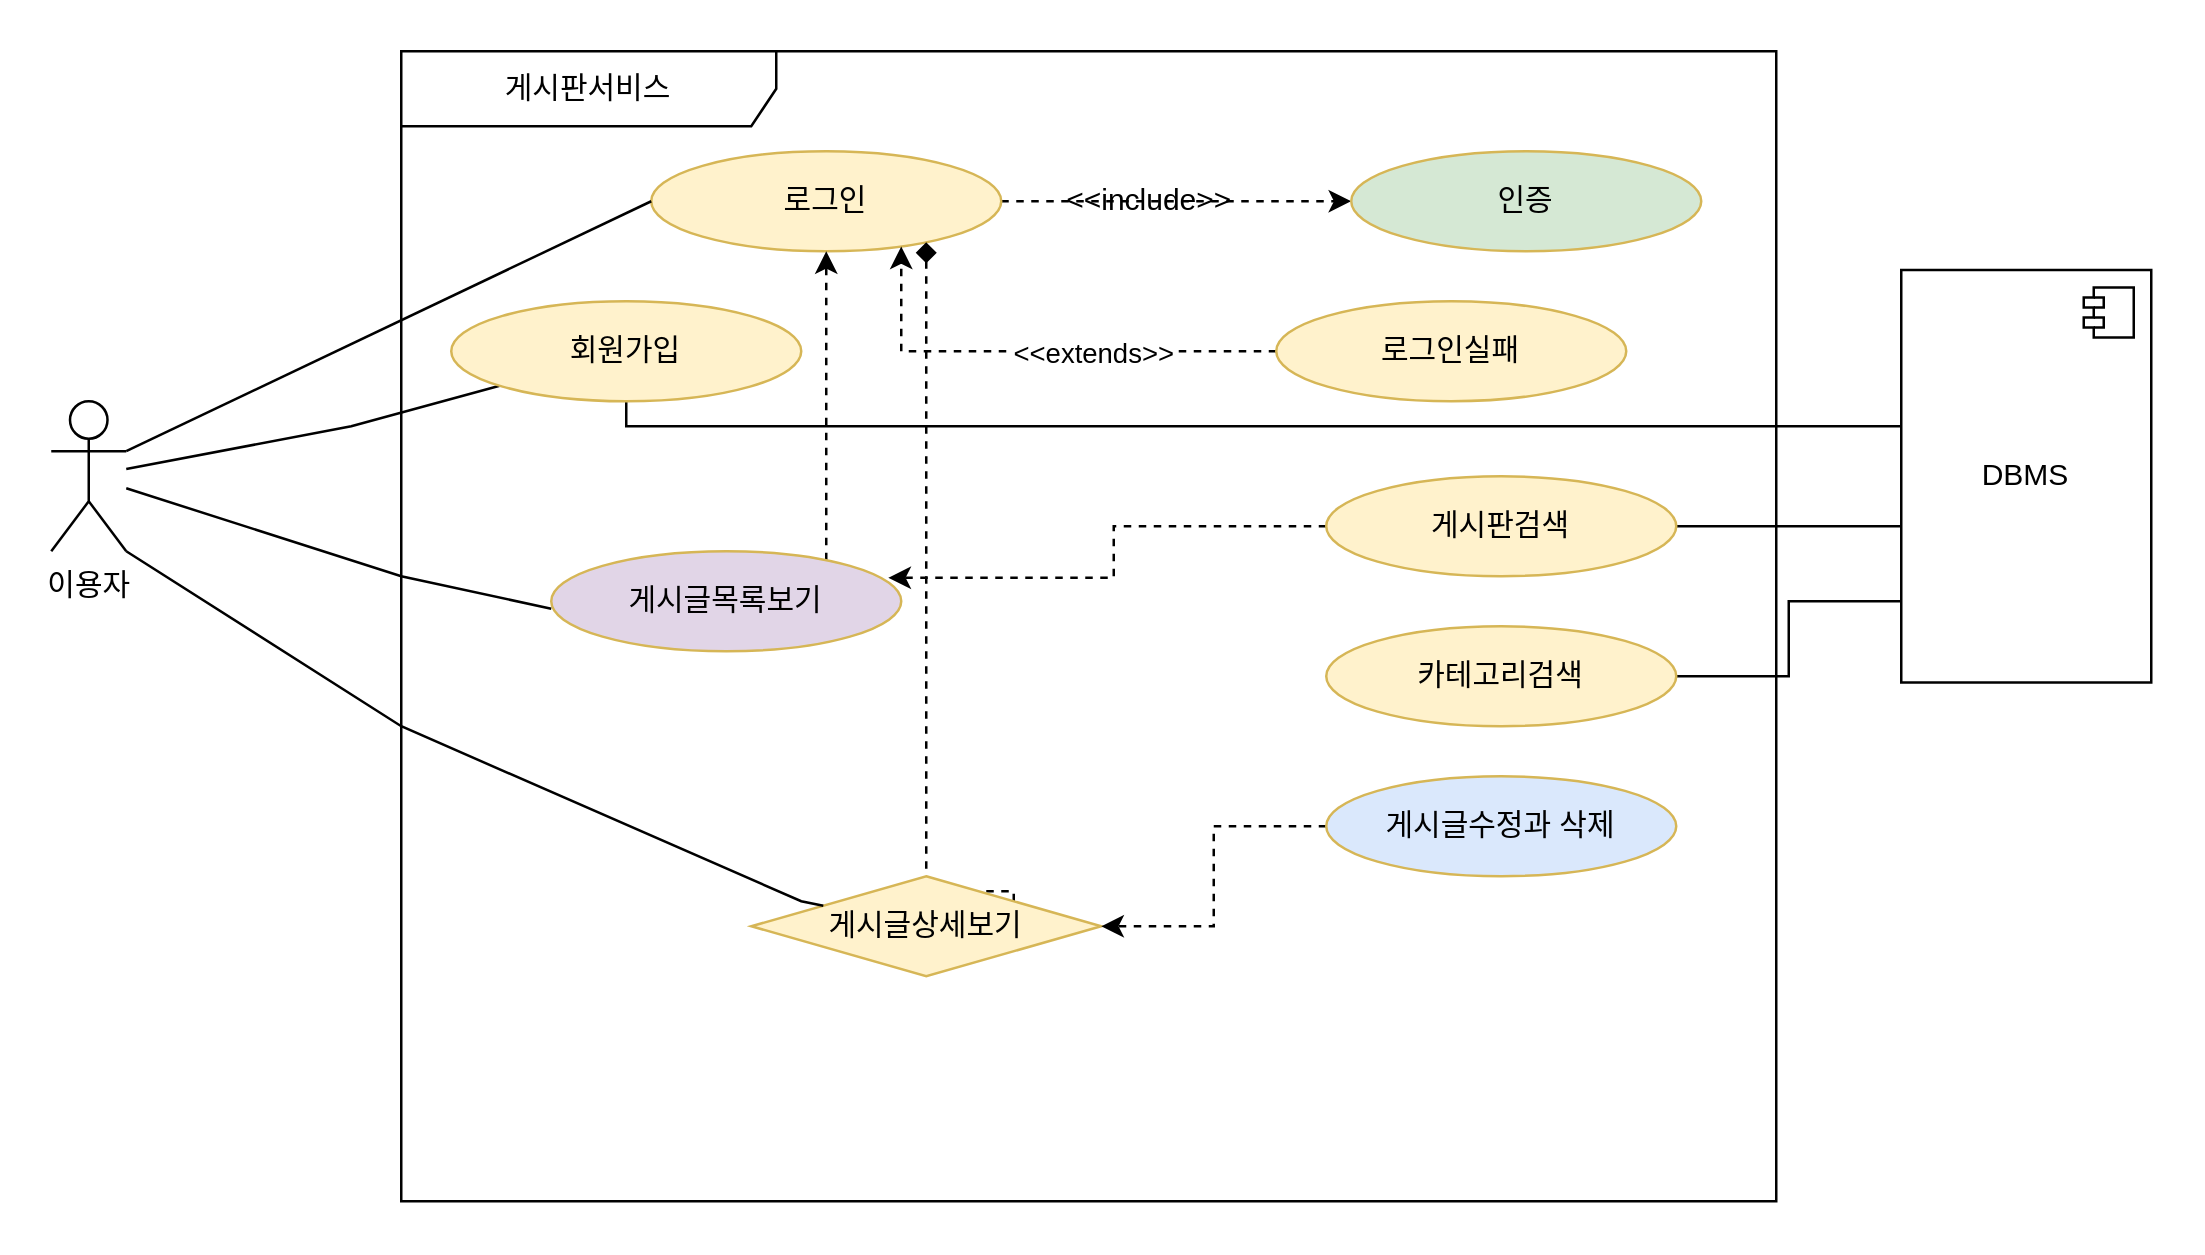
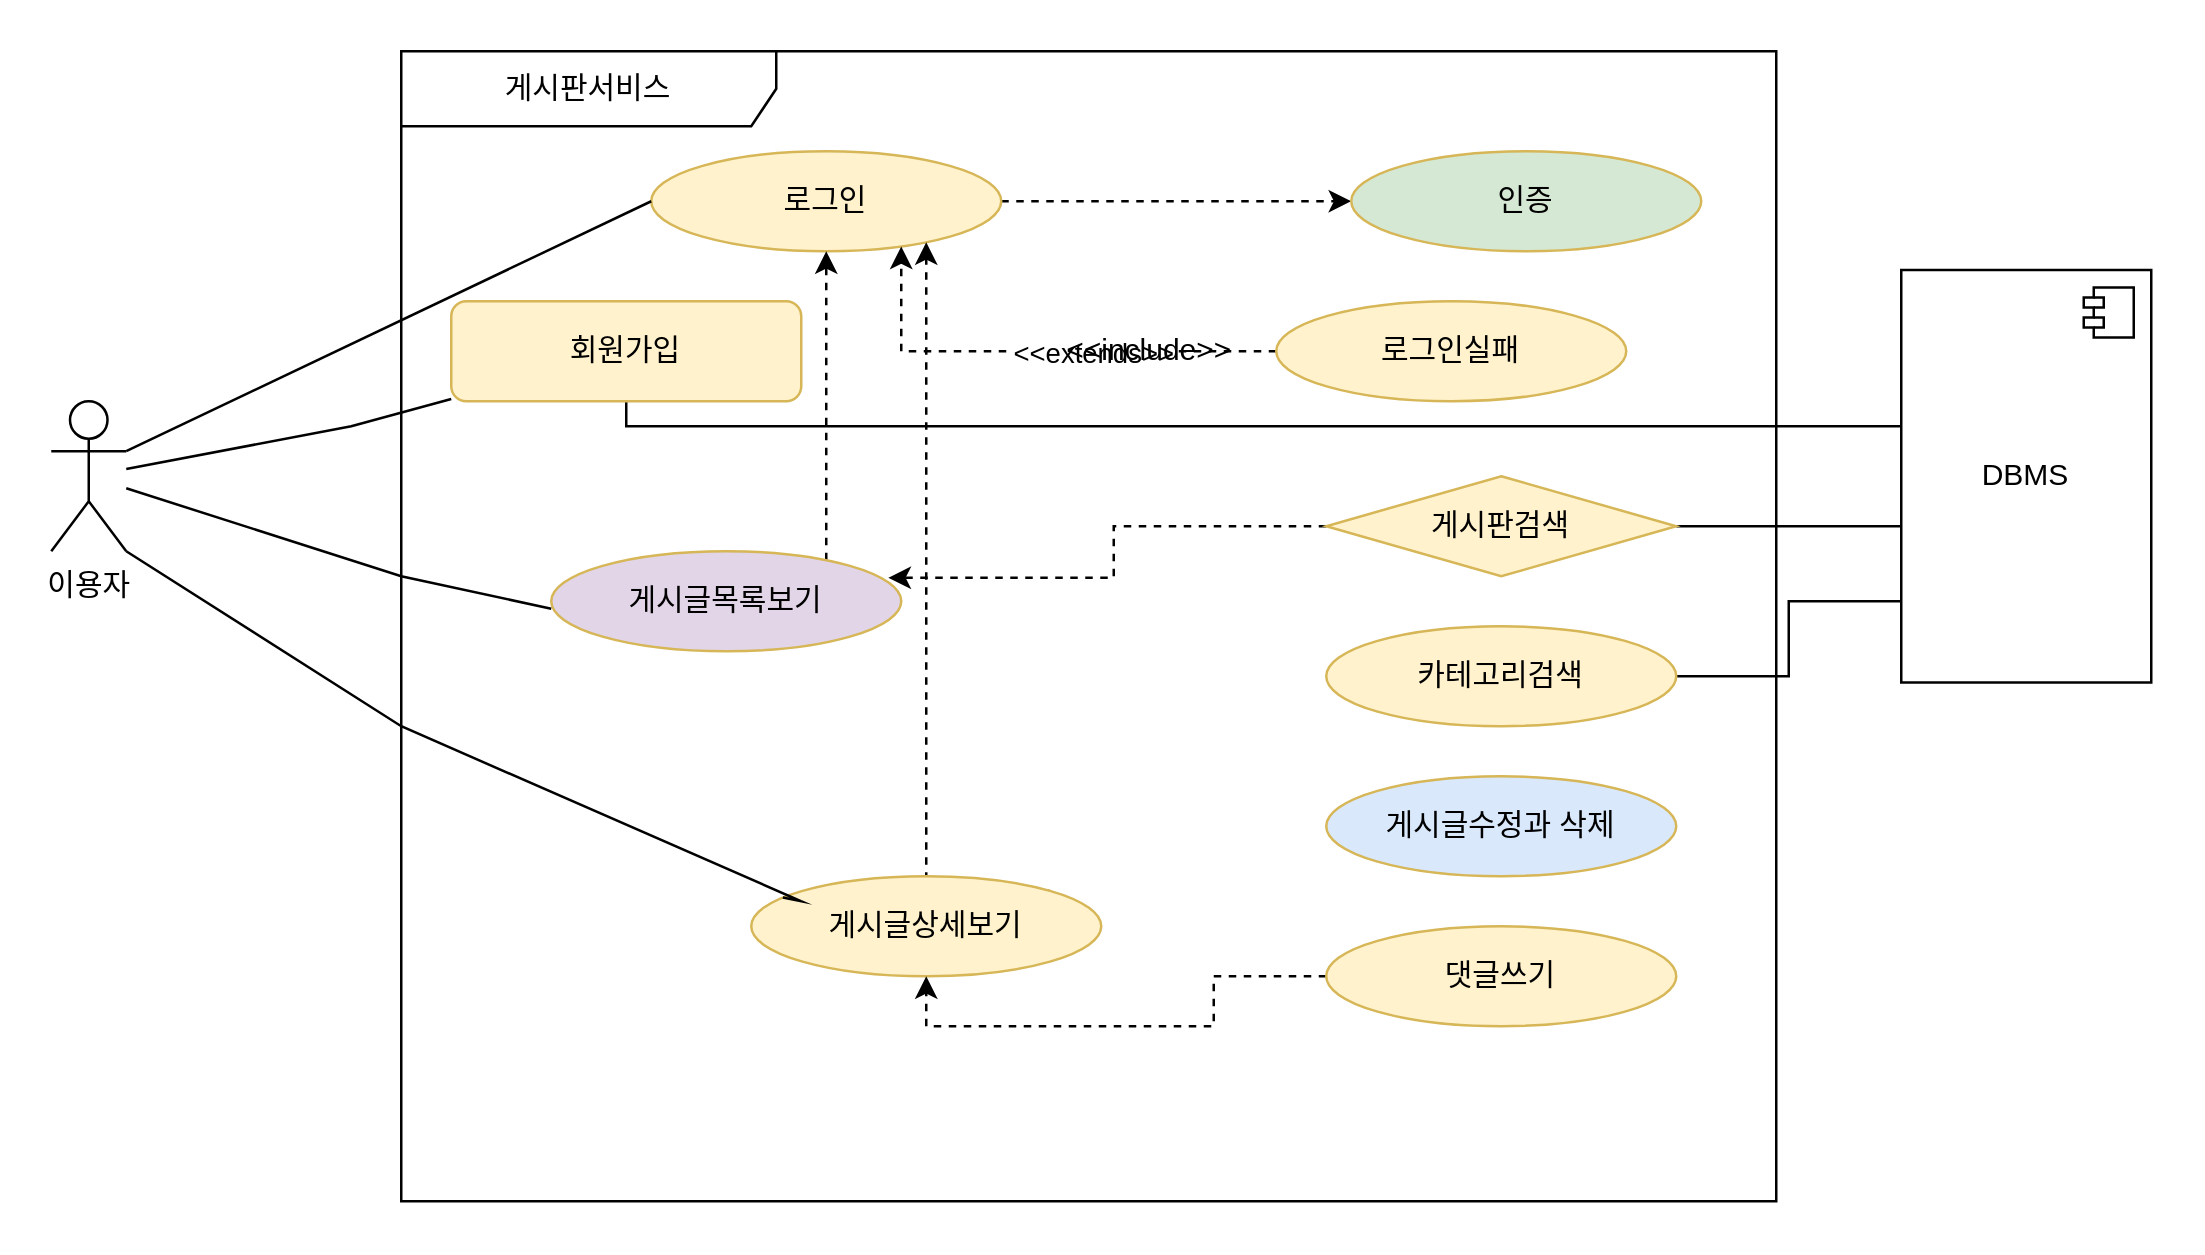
  <mxCell id="0" />
  <mxCell id="1" parent="0" />
  <mxCell id="2" value="이용자" style="shape=umlActor;verticalLabelPosition=bottom;verticalAlign=top;html=1;outlineConnect=0;" vertex="1" parent="1"><mxGeometry x="20" y="160" width="30" height="60" as="geometry" /></mxCell>
  <mxCell id="3" value="게시판서비스" style="shape=umlFrame;whiteSpace=wrap;html=1;pointerEvents=0;width=150;height=30;" vertex="1" parent="1"><mxGeometry x="160" y="20" width="550" height="460" as="geometry" /></mxCell>
  <mxCell id="4" style="edgeStyle=orthogonalEdgeStyle;rounded=0;orthogonalLoop=1;jettySize=auto;html=1;dashed=1;" edge="1" parent="1" source="5" target="9"><mxGeometry relative="1" as="geometry"><Array as="points"><mxPoint x="510" y="80" /><mxPoint x="510" y="80" /></Array></mxGeometry></mxCell>
  <mxCell id="5" value="로그인" style="ellipse;whiteSpace=wrap;html=1;fillColor=#fff2cc;strokeColor=#d6b656;" vertex="1" parent="1"><mxGeometry x="260" y="60" width="140" height="40" as="geometry" /></mxCell>
  <mxCell id="6" style="rounded=0;orthogonalLoop=1;jettySize=auto;html=1;endArrow=none;endFill=0;" edge="1" parent="1" source="8" target="2"><mxGeometry relative="1" as="geometry"><Array as="points"><mxPoint x="140" y="170" /></Array></mxGeometry></mxCell>
  <mxCell id="7" style="edgeStyle=orthogonalEdgeStyle;rounded=0;orthogonalLoop=1;jettySize=auto;html=1;entryX=0.1;entryY=0.379;entryDx=0;entryDy=0;entryPerimeter=0;" edge="1" parent="1" source="8" target="30"><mxGeometry relative="1" as="geometry"><Array as="points"><mxPoint x="250" y="170" /></Array></mxGeometry></mxCell>
- <mxCell id="8" value="회원가입" style="ellipse;whiteSpace=wrap;html=1;fillColor=#fff2cc;strokeColor=#d6b656;" vertex="1" parent="1"><mxGeometry x="180" y="120" width="140" height="40" as="geometry" /></mxCell>
+ <mxCell id="8" value="회원가입" style="whiteSpace=wrap;html=1;fillColor=#fff2cc;strokeColor=#d6b656;rounded=1;" vertex="1" parent="1"><mxGeometry x="180" y="120" width="140" height="40" as="geometry" /></mxCell>
  <mxCell id="9" value="인증" style="ellipse;whiteSpace=wrap;html=1;fillColor=#d5e8d4;strokeColor=#d6b656;" vertex="1" parent="1"><mxGeometry x="540" y="60" width="140" height="40" as="geometry" /></mxCell>
  <mxCell id="10" style="edgeStyle=orthogonalEdgeStyle;rounded=0;orthogonalLoop=1;jettySize=auto;html=1;dashed=1;exitX=0;exitY=0.5;exitDx=0;exitDy=0;" edge="1" parent="1" source="12" target="5"><mxGeometry relative="1" as="geometry"><Array as="points"><mxPoint x="360" y="140" /></Array></mxGeometry></mxCell>
  <mxCell id="11" value="&amp;lt;&amp;lt;extends&amp;gt;&amp;gt;" style="edgeLabel;html=1;align=center;verticalAlign=middle;resizable=0;points=[];" vertex="1" connectable="0" parent="10"><mxGeometry x="0.096" y="-4" relative="1" as="geometry"><mxPoint x="31" y="4" as="offset" /></mxGeometry></mxCell>
  <mxCell id="12" value="로그인실패" style="ellipse;whiteSpace=wrap;html=1;fillColor=#fff2cc;strokeColor=#d6b656;" vertex="1" parent="1"><mxGeometry x="510" y="120" width="140" height="40" as="geometry" /></mxCell>
  <mxCell id="13" style="edgeStyle=orthogonalEdgeStyle;rounded=0;orthogonalLoop=1;jettySize=auto;html=1;strokeColor=default;dashed=1;" edge="1" parent="1" source="14" target="5"><mxGeometry relative="1" as="geometry"><Array as="points"><mxPoint x="330" y="190" /><mxPoint x="330" y="190" /></Array></mxGeometry></mxCell>
  <mxCell id="14" value="게시글목록보기" style="ellipse;whiteSpace=wrap;html=1;fillColor=#e1d5e7;strokeColor=#d6b656;" vertex="1" parent="1"><mxGeometry x="220" y="220" width="140" height="40" as="geometry" /></mxCell>
- <mxCell id="15" style="edgeStyle=orthogonalEdgeStyle;rounded=0;orthogonalLoop=1;jettySize=auto;html=1;exitX=1;exitY=0;exitDx=0;exitDy=0;dashed=1;endArrow=diamond;" edge="1" parent="1" source="16" target="5"><mxGeometry relative="1" as="geometry"><Array as="points"><mxPoint x="370" y="356" /></Array></mxGeometry></mxCell>
- <mxCell id="16" value="게시글상세보기" style="rhombus;whiteSpace=wrap;html=1;fillColor=#fff2cc;strokeColor=#d6b656;" vertex="1" parent="1"><mxGeometry x="300" y="350" width="140" height="40" as="geometry" /></mxCell>
+ <mxCell id="15" style="edgeStyle=orthogonalEdgeStyle;rounded=0;orthogonalLoop=1;jettySize=auto;html=1;exitX=1;exitY=0;exitDx=0;exitDy=0;dashed=1;" edge="1" parent="1" source="16" target="5"><mxGeometry relative="1" as="geometry"><Array as="points"><mxPoint x="370" y="356" /></Array></mxGeometry></mxCell>
+ <mxCell id="16" value="게시글상세보기" style="ellipse;whiteSpace=wrap;html=1;fillColor=#fff2cc;strokeColor=#d6b656;" vertex="1" parent="1"><mxGeometry x="300" y="350" width="140" height="40" as="geometry" /></mxCell>
  <mxCell id="17" style="edgeStyle=orthogonalEdgeStyle;rounded=0;orthogonalLoop=1;jettySize=auto;html=1;entryX=0.963;entryY=0.265;entryDx=0;entryDy=0;entryPerimeter=0;dashed=1;" edge="1" parent="1" source="19" target="14"><mxGeometry relative="1" as="geometry" /></mxCell>
  <mxCell id="18" value="" style="edgeStyle=orthogonalEdgeStyle;rounded=0;orthogonalLoop=1;jettySize=auto;html=1;endArrow=none;endFill=0;" edge="1" parent="1" source="19" target="30"><mxGeometry relative="1" as="geometry"><Array as="points"><mxPoint x="740" y="210" /><mxPoint x="740" y="210" /></Array></mxGeometry></mxCell>
- <mxCell id="19" value="게시판검색" style="ellipse;whiteSpace=wrap;html=1;fillColor=#fff2cc;strokeColor=#d6b656;" vertex="1" parent="1"><mxGeometry x="530" y="190" width="140" height="40" as="geometry" /></mxCell>
+ <mxCell id="19" value="게시판검색" style="rhombus;whiteSpace=wrap;html=1;fillColor=#fff2cc;strokeColor=#d6b656;" vertex="1" parent="1"><mxGeometry x="530" y="190" width="140" height="40" as="geometry" /></mxCell>
  <mxCell id="20" value="" style="edgeStyle=orthogonalEdgeStyle;rounded=0;orthogonalLoop=1;jettySize=auto;html=1;endArrow=none;endFill=0;" edge="1" parent="1" source="21" target="30"><mxGeometry relative="1" as="geometry"><Array as="points"><mxPoint x="715" y="270" /><mxPoint x="715" y="240" /></Array></mxGeometry></mxCell>
  <mxCell id="21" value="카테고리검색" style="ellipse;whiteSpace=wrap;html=1;fillColor=#fff2cc;strokeColor=#d6b656;" vertex="1" parent="1"><mxGeometry x="530" y="250" width="140" height="40" as="geometry" /></mxCell>
- <mxCell id="22" style="edgeStyle=orthogonalEdgeStyle;rounded=0;orthogonalLoop=1;jettySize=auto;html=1;dashed=1;" edge="1" parent="1" source="23" target="16"><mxGeometry relative="1" as="geometry" /></mxCell>
  <mxCell id="23" value="게시글수정과 삭제" style="ellipse;whiteSpace=wrap;html=1;fillColor=#dae8fc;strokeColor=#d6b656;" vertex="1" parent="1"><mxGeometry x="530" y="310" width="140" height="40" as="geometry" /></mxCell>
+ <mxCell id="24" style="edgeStyle=orthogonalEdgeStyle;rounded=0;orthogonalLoop=1;jettySize=auto;html=1;entryX=0.5;entryY=1;entryDx=0;entryDy=0;dashed=1;" edge="1" parent="1" source="25" target="16"><mxGeometry relative="1" as="geometry" /></mxCell>
+ <mxCell id="25" value="댓글쓰기" style="ellipse;whiteSpace=wrap;html=1;fillColor=#fff2cc;strokeColor=#d6b656;" vertex="1" parent="1"><mxGeometry x="530" y="370" width="140" height="40" as="geometry" /></mxCell>
  <mxCell id="26" style="rounded=0;orthogonalLoop=1;jettySize=auto;html=1;endArrow=none;endFill=0;entryX=1;entryY=0.333;entryDx=0;entryDy=0;entryPerimeter=0;" edge="1" parent="1" target="2"><mxGeometry relative="1" as="geometry"><mxPoint x="260" y="80" as="sourcePoint" /><mxPoint x="88" y="94" as="targetPoint" /><Array as="points" /></mxGeometry></mxCell>
  <mxCell id="27" style="rounded=0;orthogonalLoop=1;jettySize=auto;html=1;endArrow=none;endFill=0;" edge="1" parent="1" target="2"><mxGeometry relative="1" as="geometry"><mxPoint x="220" y="243" as="sourcePoint" /><mxPoint x="48" y="257" as="targetPoint" /><Array as="points"><mxPoint x="160" y="230" /></Array></mxGeometry></mxCell>
  <mxCell id="28" style="rounded=0;orthogonalLoop=1;jettySize=auto;html=1;endArrow=none;endFill=0;entryX=1;entryY=1;entryDx=0;entryDy=0;entryPerimeter=0;" edge="1" parent="1" source="16" target="2"><mxGeometry relative="1" as="geometry"><mxPoint x="212" y="330" as="sourcePoint" /><mxPoint x="40" y="344" as="targetPoint" /><Array as="points"><mxPoint x="320" y="360" /><mxPoint x="160" y="290" /></Array></mxGeometry></mxCell>
- <mxCell id="29" value="&amp;lt;&amp;lt;include&amp;gt;&amp;gt;" style="text;html=1;align=center;verticalAlign=middle;resizable=0;points=[];autosize=1;strokeColor=none;fillColor=none;" vertex="1" parent="1"><mxGeometry x="414" y="65" width="90" height="30" as="geometry" /></mxCell>
+ <mxCell id="29" value="&amp;lt;&amp;lt;include&amp;gt;&amp;gt;" style="text;html=1;align=center;verticalAlign=middle;resizable=0;points=[];autosize=1;strokeColor=none;fillColor=none;" vertex="1" parent="1"><mxGeometry x="414" y="125" width="90" height="30" as="geometry" /></mxCell>
  <mxCell id="30" value="DBMS" style="html=1;dropTarget=0;whiteSpace=wrap;" vertex="1" parent="1"><mxGeometry x="760" y="107.5" width="100" height="165" as="geometry" /></mxCell>
  <mxCell id="31" value="" style="shape=module;jettyWidth=8;jettyHeight=4;" vertex="1" parent="30"><mxGeometry x="1" width="20" height="20" relative="1" as="geometry"><mxPoint x="-27" y="7" as="offset" /></mxGeometry></mxCell>
